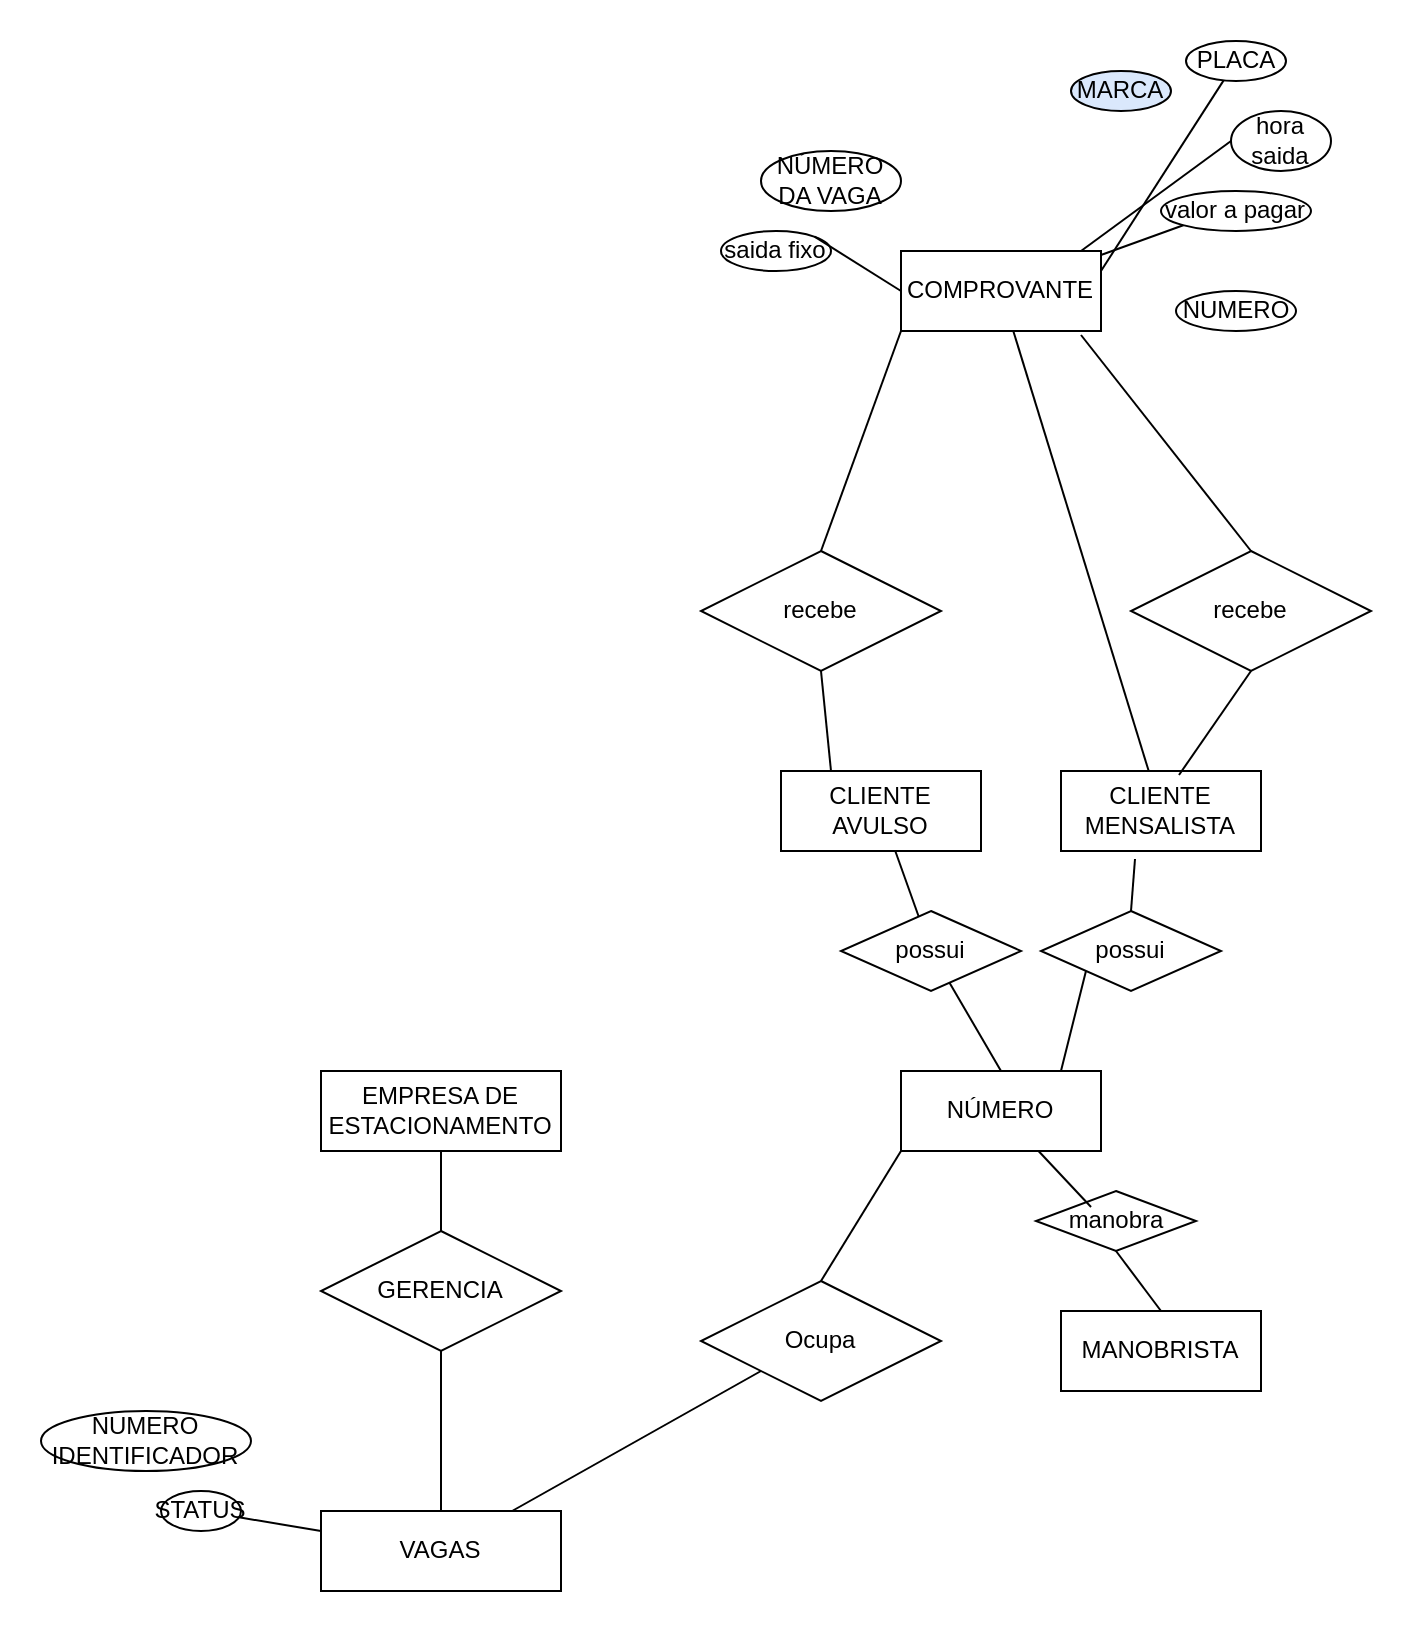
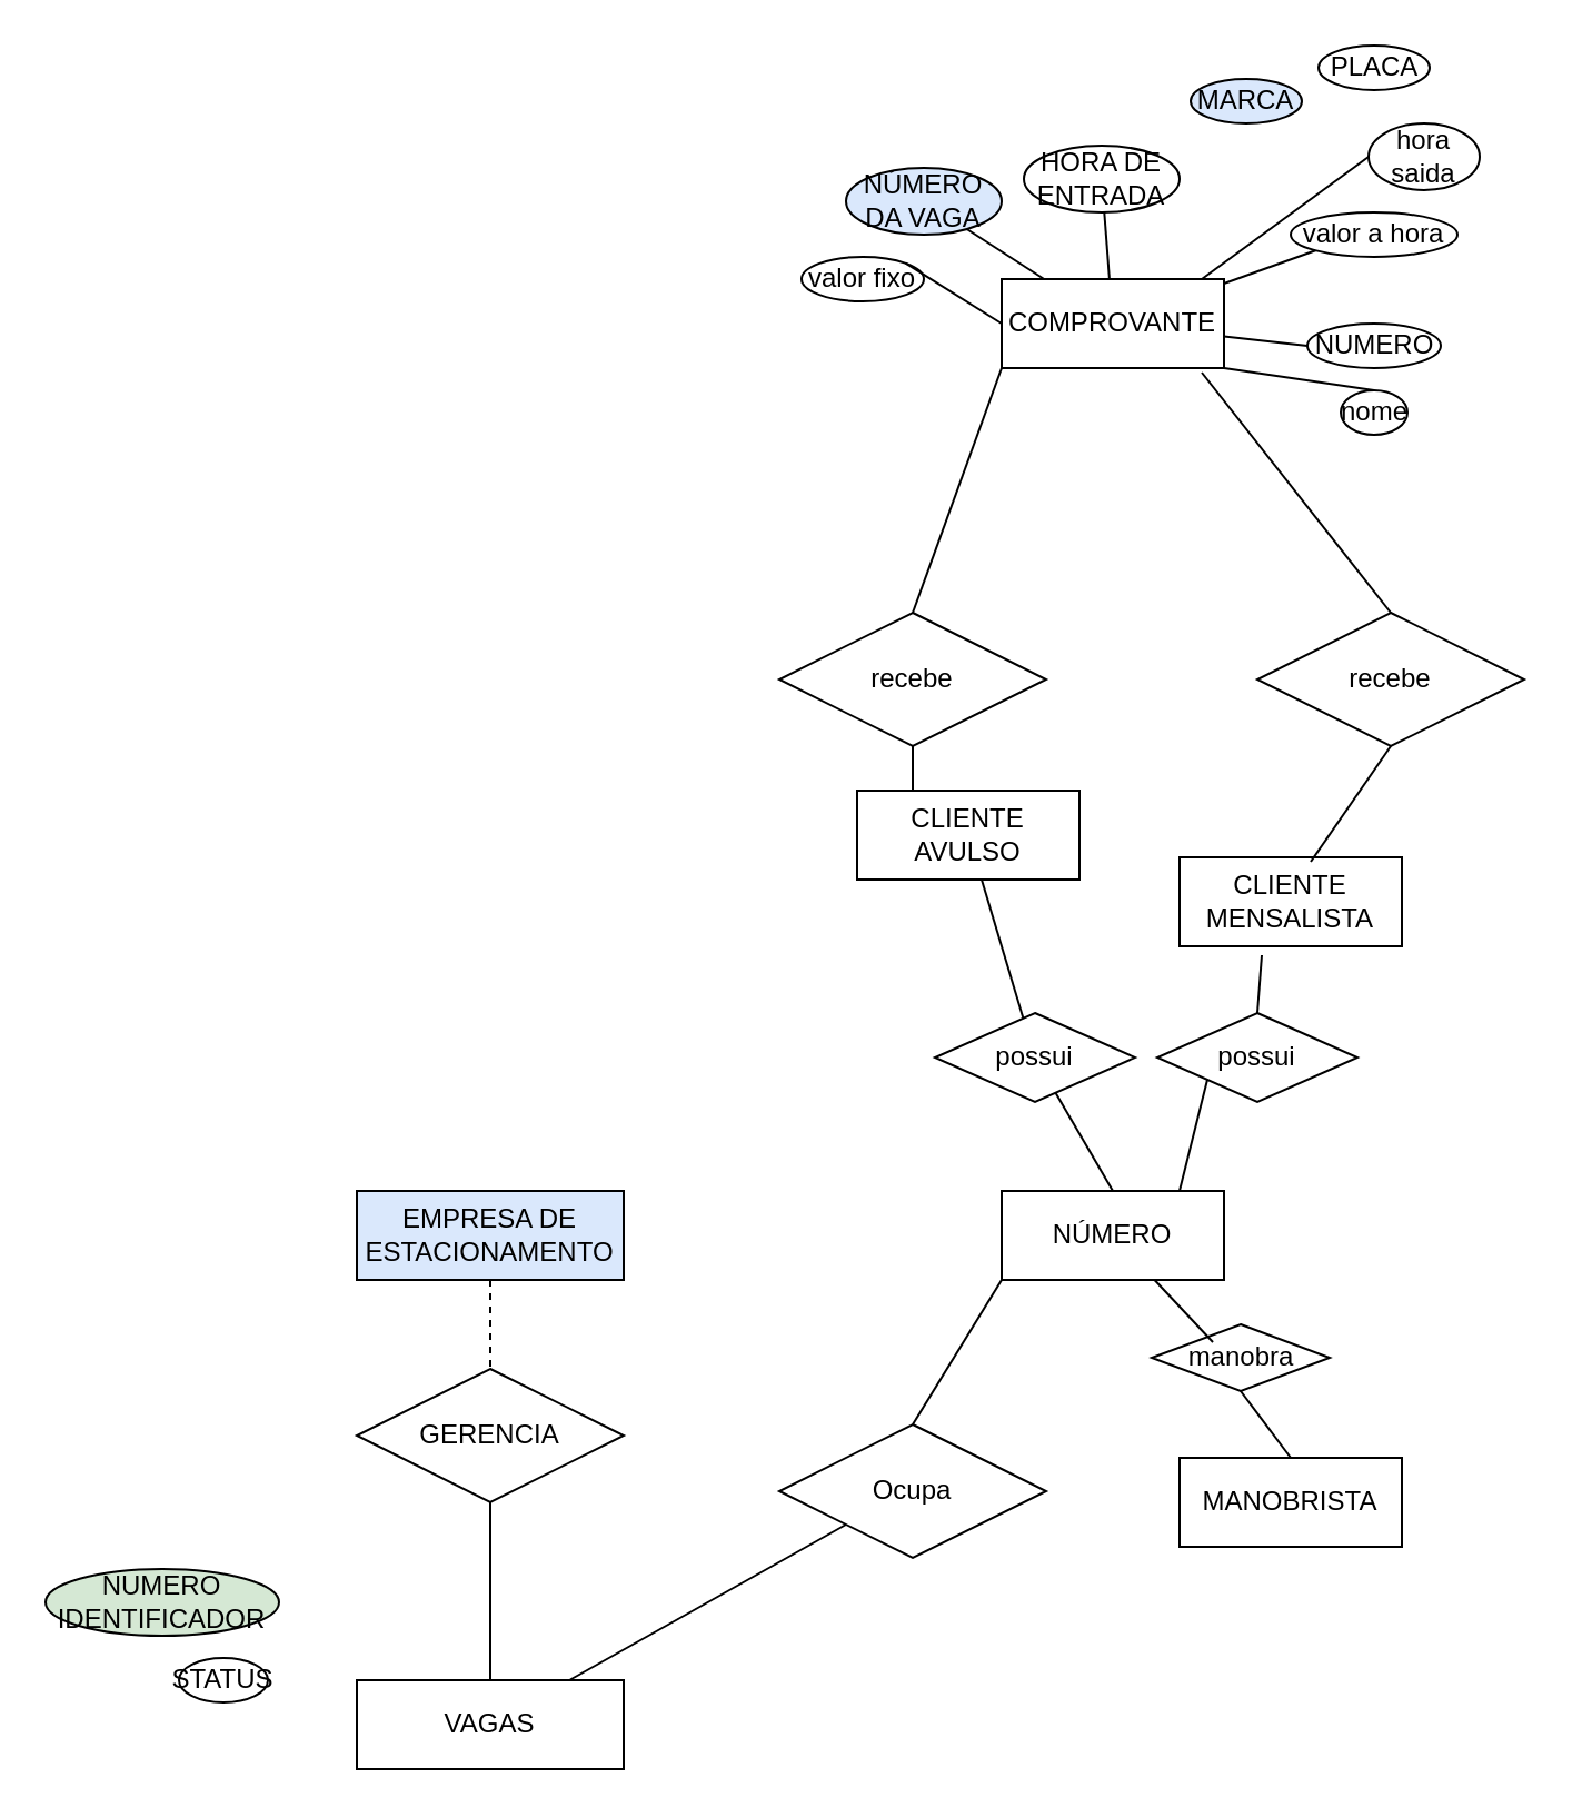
  <mxCell id="0" />
  <mxCell id="1" parent="0" />
  <mxCell id="2" value="VAGAS" style="whiteSpace=wrap;html=1;align=center;rounded=0;labelBackgroundColor=none;" vertex="1" parent="1"><mxGeometry x="160" y="755" width="120" height="40" as="geometry" /></mxCell>
- <mxCell id="3" value="NUMERO IDENTIFICADOR" style="ellipse;whiteSpace=wrap;html=1;align=center;rounded=0;labelBackgroundColor=none;" vertex="1" parent="1"><mxGeometry y="705" width="105" height="30" as="geometry" x="20" /></mxCell>
- <mxCell id="4" value="" style="endArrow=none;html=1;rounded=0;labelBackgroundColor=none;fontColor=default;" edge="1" parent="1" source="13" target="2"><mxGeometry relative="1" as="geometry"><mxPoint x="90" y="795" as="sourcePoint" /><mxPoint x="180" y="775" as="targetPoint" /></mxGeometry></mxCell>
- <mxCell id="5" value="CLIENTE AVULSO" style="whiteSpace=wrap;html=1;align=center;rounded=0;labelBackgroundColor=none;" vertex="1" parent="1"><mxGeometry x="390" y="385" width="100" height="40" as="geometry" /></mxCell>
+ <mxCell id="3" value="NUMERO IDENTIFICADOR" style="ellipse;whiteSpace=wrap;html=1;align=center;rounded=0;labelBackgroundColor=none;fillColor=#d5e8d4;" vertex="1" parent="1"><mxGeometry y="705" width="105" height="30" as="geometry" x="20" /></mxCell>
+ <mxCell id="5" value="CLIENTE AVULSO" style="whiteSpace=wrap;html=1;align=center;rounded=0;labelBackgroundColor=none;" vertex="1" parent="1"><mxGeometry x="385" y="355" width="100" height="40" as="geometry" /></mxCell>
  <mxCell id="6" value="NÚMERO" style="whiteSpace=wrap;html=1;align=center;rounded=0;labelBackgroundColor=none;" vertex="1" parent="1"><mxGeometry x="450" y="535" width="100" height="40" as="geometry" /></mxCell>
  <mxCell id="7" value="GERENCIA" style="shape=rhombus;perimeter=rhombusPerimeter;whiteSpace=wrap;html=1;align=center;rounded=0;labelBackgroundColor=none;" vertex="1" parent="1"><mxGeometry x="160" y="615" width="120" height="60" as="geometry" /></mxCell>
  <mxCell id="8" value="possui" style="shape=rhombus;perimeter=rhombusPerimeter;whiteSpace=wrap;html=1;align=center;rounded=0;labelBackgroundColor=none;" vertex="1" parent="1"><mxGeometry x="420" y="455" width="90" height="40" as="geometry" /></mxCell>
  <mxCell id="9" value="MANOBRISTA" style="whiteSpace=wrap;html=1;align=center;rounded=0;labelBackgroundColor=none;" vertex="1" parent="1"><mxGeometry x="530" y="655" width="100" height="40" as="geometry" /></mxCell>
  <mxCell id="10" value="COMPROVANTE" style="whiteSpace=wrap;html=1;align=center;rounded=0;labelBackgroundColor=none;" vertex="1" parent="1"><mxGeometry x="450" y="125" width="100" height="40" as="geometry" /></mxCell>
  <mxCell id="11" value="recebe" style="shape=rhombus;perimeter=rhombusPerimeter;whiteSpace=wrap;html=1;align=center;rounded=0;labelBackgroundColor=none;" vertex="1" parent="1"><mxGeometry x="565" y="275" width="120" height="60" as="geometry" /></mxCell>
  <mxCell id="12" value="recebe" style="shape=rhombus;perimeter=rhombusPerimeter;whiteSpace=wrap;html=1;align=center;rounded=0;labelBackgroundColor=none;" vertex="1" parent="1"><mxGeometry x="350" y="275" width="120" height="60" as="geometry" /></mxCell>
  <mxCell id="13" value="STATUS" style="ellipse;whiteSpace=wrap;html=1;align=center;rounded=0;labelBackgroundColor=none;" vertex="1" parent="1"><mxGeometry x="80" y="745" width="40" height="20" as="geometry" /></mxCell>
  <mxCell id="14" value="MARCA" style="ellipse;whiteSpace=wrap;html=1;align=center;rounded=0;labelBackgroundColor=none;fillColor=#dae8fc;" vertex="1" parent="1"><mxGeometry x="535" y="35" width="50" height="20" as="geometry" /></mxCell>
  <mxCell id="15" value="NUMERO" style="ellipse;whiteSpace=wrap;html=1;align=center;rounded=0;labelBackgroundColor=none;" vertex="1" parent="1"><mxGeometry x="587.5" y="145" width="60" height="20" as="geometry" /></mxCell>
  <mxCell id="16" value="PLACA" style="ellipse;whiteSpace=wrap;html=1;align=center;rounded=0;labelBackgroundColor=none;" vertex="1" parent="1"><mxGeometry x="592.5" y="20" width="50" height="20" as="geometry" /></mxCell>
- <mxCell id="18" value="NÚMERO DA VAGA" style="ellipse;whiteSpace=wrap;html=1;align=center;rounded=0;labelBackgroundColor=none;" vertex="1" parent="1"><mxGeometry x="380" y="75" width="70" height="30" as="geometry" /></mxCell>
- <mxCell id="19" value="" style="endArrow=none;html=1;rounded=0;labelBackgroundColor=none;fontColor=default;" edge="1" parent="1" source="10" target="21"><mxGeometry relative="1" as="geometry"><mxPoint x="630" y="855" as="sourcePoint" /><mxPoint x="790" y="855" as="targetPoint" /></mxGeometry></mxCell>
+ <mxCell id="17" value="HORA DE ENTRADA" style="ellipse;whiteSpace=wrap;html=1;align=center;rounded=0;labelBackgroundColor=none;" vertex="1" parent="1"><mxGeometry x="460" y="65" width="70" height="30" as="geometry" /></mxCell>
+ <mxCell id="18" value="NÚMERO DA VAGA" style="ellipse;whiteSpace=wrap;html=1;align=center;rounded=0;labelBackgroundColor=none;fillColor=#dae8fc;" vertex="1" parent="1"><mxGeometry x="380" y="75" width="70" height="30" as="geometry" /></mxCell>
+ <mxCell id="19" value="" style="endArrow=none;html=1;rounded=0;labelBackgroundColor=none;fontColor=default;" edge="1" parent="1" source="10" target="18"><mxGeometry relative="1" as="geometry"><mxPoint x="630" y="855" as="sourcePoint" /><mxPoint x="790" y="855" as="targetPoint" /></mxGeometry></mxCell>
+ <mxCell id="20" value="" style="endArrow=none;html=1;rounded=0;labelBackgroundColor=none;fontColor=default;" edge="1" parent="1" source="10" target="17"><mxGeometry relative="1" as="geometry"><mxPoint x="630" y="835" as="sourcePoint" /><mxPoint x="790" y="835" as="targetPoint" /></mxGeometry></mxCell>
  <mxCell id="21" value="CLIENTE MENSALISTA" style="whiteSpace=wrap;html=1;align=center;rounded=0;labelBackgroundColor=none;" vertex="1" parent="1"><mxGeometry x="530" y="385" width="100" height="40" as="geometry" /></mxCell>
- <mxCell id="23" value="EMPRESA DE ESTACIONAMENTO" style="whiteSpace=wrap;html=1;align=center;rounded=0;labelBackgroundColor=none;" vertex="1" parent="1"><mxGeometry x="160" y="535" width="120" height="40" as="geometry" /></mxCell>
- <mxCell id="24" value="" style="endArrow=none;html=1;rounded=0;exitX=1;exitY=0.25;exitDx=0;exitDy=0;labelBackgroundColor=none;fontColor=default;" edge="1" parent="1" source="10" target="16"><mxGeometry relative="1" as="geometry"><mxPoint x="610" y="835" as="sourcePoint" /><mxPoint x="770" y="835" as="targetPoint" /></mxGeometry></mxCell>
- <mxCell id="25" value="valor a pagar" style="ellipse;whiteSpace=wrap;html=1;align=center;" vertex="1" parent="1"><mxGeometry x="580" y="95" width="75" height="20" as="geometry" /></mxCell>
+ <mxCell id="22" value="" style="endArrow=none;html=1;rounded=0;entryX=0;entryY=0.5;entryDx=0;entryDy=0;labelBackgroundColor=none;fontColor=default;" edge="1" parent="1" source="10" target="15"><mxGeometry relative="1" as="geometry"><mxPoint x="620" y="835" as="sourcePoint" /><mxPoint x="780" y="835" as="targetPoint" /></mxGeometry></mxCell>
+ <mxCell id="23" value="EMPRESA DE ESTACIONAMENTO" style="whiteSpace=wrap;html=1;align=center;rounded=0;labelBackgroundColor=none;fillColor=#dae8fc;" vertex="1" parent="1"><mxGeometry x="160" y="535" width="120" height="40" as="geometry" /></mxCell>
+ <mxCell id="25" value="valor a hora" style="ellipse;whiteSpace=wrap;html=1;align=center;" vertex="1" parent="1"><mxGeometry x="580" y="95" width="75" height="20" as="geometry" /></mxCell>
  <mxCell id="26" value="hora saida" style="ellipse;whiteSpace=wrap;html=1;align=center;" vertex="1" parent="1"><mxGeometry x="615" y="55" width="50" height="30" as="geometry" /></mxCell>
  <mxCell id="27" value="" style="endArrow=none;html=1;rounded=0;entryX=0;entryY=1;entryDx=0;entryDy=0;" edge="1" parent="1" source="10" target="25"><mxGeometry relative="1" as="geometry"><mxPoint x="620" y="825" as="sourcePoint" /><mxPoint x="740" y="825" as="targetPoint" /></mxGeometry></mxCell>
  <mxCell id="28" value="" style="endArrow=none;html=1;rounded=0;exitX=0.9;exitY=0;exitDx=0;exitDy=0;exitPerimeter=0;entryX=0;entryY=0.5;entryDx=0;entryDy=0;" edge="1" parent="1" source="10" target="26"><mxGeometry relative="1" as="geometry"><mxPoint x="650" y="785" as="sourcePoint" /><mxPoint x="810" y="785" as="targetPoint" /></mxGeometry></mxCell>
- <mxCell id="30" value="saida fixo" style="ellipse;whiteSpace=wrap;html=1;align=center;" vertex="1" parent="1"><mxGeometry x="360" y="115" width="55" height="20" as="geometry" /></mxCell>
+ <mxCell id="29" value="nome" style="ellipse;whiteSpace=wrap;html=1;align=center;" vertex="1" parent="1"><mxGeometry x="602.5" y="175" width="30" height="20" as="geometry" /></mxCell>
+ <mxCell id="30" value="valor fixo" style="ellipse;whiteSpace=wrap;html=1;align=center;" vertex="1" parent="1"><mxGeometry x="360" y="115" width="55" height="20" as="geometry" /></mxCell>
  <mxCell id="31" value="" style="endArrow=none;html=1;rounded=0;entryX=1;entryY=0;entryDx=0;entryDy=0;exitX=0;exitY=0.5;exitDx=0;exitDy=0;" edge="1" parent="1" source="10" target="30"><mxGeometry relative="1" as="geometry"><mxPoint x="540" y="865" as="sourcePoint" /><mxPoint x="700" y="865" as="targetPoint" /></mxGeometry></mxCell>
- <mxCell id="33" value="" style="endArrow=none;html=1;rounded=0;entryX=0.5;entryY=0;entryDx=0;entryDy=0;" edge="1" parent="1" source="23" target="7"><mxGeometry relative="1" as="geometry"><mxPoint x="220" y="545" as="sourcePoint" /><mxPoint x="380" y="545" as="targetPoint" /></mxGeometry></mxCell>
+ <mxCell id="32" value="" style="endArrow=none;html=1;rounded=0;exitX=1;exitY=1;exitDx=0;exitDy=0;entryX=0.5;entryY=0;entryDx=0;entryDy=0;" edge="1" parent="1" source="10" target="29"><mxGeometry relative="1" as="geometry"><mxPoint x="440" y="875" as="sourcePoint" /><mxPoint x="600" y="875" as="targetPoint" /></mxGeometry></mxCell>
+ <mxCell id="33" value="" style="endArrow=none;html=1;rounded=0;entryX=0.5;entryY=0;entryDx=0;entryDy=0;dashed=1;" edge="1" parent="1" source="23" target="7"><mxGeometry relative="1" as="geometry"><mxPoint x="220" y="545" as="sourcePoint" /><mxPoint x="380" y="545" as="targetPoint" /></mxGeometry></mxCell>
  <mxCell id="34" value="" style="endArrow=none;html=1;rounded=0;entryX=0.5;entryY=0;entryDx=0;entryDy=0;" edge="1" parent="1" target="2"><mxGeometry relative="1" as="geometry"><mxPoint x="220" y="675" as="sourcePoint" /><mxPoint x="380" y="675" as="targetPoint" /></mxGeometry></mxCell>
  <mxCell id="35" value="" style="endArrow=none;html=1;rounded=0;" edge="1" parent="1" source="5" target="8"><mxGeometry relative="1" as="geometry"><mxPoint x="440" y="425" as="sourcePoint" /><mxPoint x="600" y="425" as="targetPoint" /></mxGeometry></mxCell>
  <mxCell id="36" value="" style="endArrow=none;html=1;rounded=0;entryX=0.5;entryY=0;entryDx=0;entryDy=0;" edge="1" parent="1" source="8" target="6"><mxGeometry relative="1" as="geometry"><mxPoint x="500" y="485" as="sourcePoint" /><mxPoint x="660" y="485" as="targetPoint" /></mxGeometry></mxCell>
  <mxCell id="37" value="possui" style="shape=rhombus;perimeter=rhombusPerimeter;whiteSpace=wrap;html=1;align=center;" vertex="1" parent="1"><mxGeometry x="520" y="455" width="90" height="40" as="geometry" /></mxCell>
  <mxCell id="38" value="" style="endArrow=none;html=1;rounded=0;entryX=0;entryY=1;entryDx=0;entryDy=0;" edge="1" parent="1" target="37"><mxGeometry relative="1" as="geometry"><mxPoint x="530" y="535" as="sourcePoint" /><mxPoint x="690" y="535" as="targetPoint" /></mxGeometry></mxCell>
  <mxCell id="39" value="" style="endArrow=none;html=1;rounded=0;entryX=0.37;entryY=1.1;entryDx=0;entryDy=0;entryPerimeter=0;exitX=0.5;exitY=0;exitDx=0;exitDy=0;" edge="1" parent="1" source="37" target="21"><mxGeometry relative="1" as="geometry"><mxPoint x="570" as="sourcePoint" y="465" /><mxPoint x="730" as="targetPoint" y="465" /></mxGeometry></mxCell>
  <mxCell id="40" value="manobra" style="shape=rhombus;perimeter=rhombusPerimeter;whiteSpace=wrap;html=1;align=center;" vertex="1" parent="1"><mxGeometry x="517.5" y="595" width="80" height="30" as="geometry" /></mxCell>
  <mxCell id="41" value="" style="endArrow=none;html=1;rounded=0;entryX=0.344;entryY=0.267;entryDx=0;entryDy=0;entryPerimeter=0;" edge="1" parent="1" source="6" target="40"><mxGeometry relative="1" as="geometry"><mxPoint x="520" y="585" as="sourcePoint" /><mxPoint x="680" y="585" as="targetPoint" /></mxGeometry></mxCell>
  <mxCell id="42" value="" style="endArrow=none;html=1;rounded=0;exitX=0.5;exitY=1;exitDx=0;exitDy=0;entryX=0.5;entryY=0;entryDx=0;entryDy=0;" edge="1" parent="1" source="40" target="9"><mxGeometry relative="1" as="geometry"><mxPoint x="350" y="655" as="sourcePoint" /><mxPoint x="510" y="655" as="targetPoint" /></mxGeometry></mxCell>
  <mxCell id="43" value="" style="endArrow=none;html=1;rounded=0;exitX=0.5;exitY=0;exitDx=0;exitDy=0;entryX=0;entryY=1;entryDx=0;entryDy=0;" edge="1" parent="1" source="12" target="10"><mxGeometry relative="1" as="geometry"><mxPoint x="350" y="355" as="sourcePoint" /><mxPoint x="510" y="355" as="targetPoint" /></mxGeometry></mxCell>
  <mxCell id="44" value="" style="endArrow=none;html=1;rounded=0;entryX=0.9;entryY=1.05;entryDx=0;entryDy=0;entryPerimeter=0;exitX=0.5;exitY=0;exitDx=0;exitDy=0;" edge="1" parent="1" source="11" target="10"><mxGeometry relative="1" as="geometry"><mxPoint x="620" y="275" as="sourcePoint" /><mxPoint x="780" y="275" as="targetPoint" /></mxGeometry></mxCell>
  <mxCell id="45" value="" style="endArrow=none;html=1;rounded=0;exitX=0.5;exitY=1;exitDx=0;exitDy=0;entryX=0.25;entryY=0;entryDx=0;entryDy=0;" edge="1" parent="1" source="12" target="5"><mxGeometry relative="1" as="geometry"><mxPoint x="350" y="355" as="sourcePoint" /><mxPoint x="510" y="355" as="targetPoint" /></mxGeometry></mxCell>
  <mxCell id="46" value="" style="endArrow=none;html=1;rounded=0;entryX=0.59;entryY=0.05;entryDx=0;entryDy=0;entryPerimeter=0;exitX=0.5;exitY=1;exitDx=0;exitDy=0;" edge="1" parent="1" source="11" target="21"><mxGeometry relative="1" as="geometry"><mxPoint x="620" y="335" as="sourcePoint" /><mxPoint x="780" y="335" as="targetPoint" /></mxGeometry></mxCell>
  <mxCell id="47" value="Ocupa" style="shape=rhombus;perimeter=rhombusPerimeter;whiteSpace=wrap;html=1;align=center;" vertex="1" parent="1"><mxGeometry x="350" y="640" width="120" height="60" as="geometry" /></mxCell>
  <mxCell id="48" value="" style="endArrow=none;html=1;rounded=0;exitX=0.5;exitY=0;exitDx=0;exitDy=0;entryX=0;entryY=1;entryDx=0;entryDy=0;" edge="1" parent="1" source="47" target="6"><mxGeometry relative="1" as="geometry"><mxPoint x="380" y="635" as="sourcePoint" /><mxPoint x="540" y="635" as="targetPoint" /></mxGeometry></mxCell>
  <mxCell id="49" value="" style="endArrow=none;html=1;rounded=0;entryX=0;entryY=1;entryDx=0;entryDy=0;" edge="1" parent="1" source="2" target="47"><mxGeometry relative="1" as="geometry"><mxPoint x="310" y="755" as="sourcePoint" /><mxPoint x="470" y="755" as="targetPoint" /></mxGeometry></mxCell>
